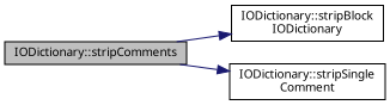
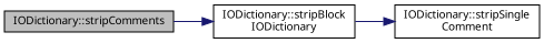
  digraph {
    fontname="Noto Sans"
    rankdir=LR
    node [color=black fillcolor=white fontname="Noto Sans" fontsize=10 shape=record style=filled]
    edge [color=midnightblue fontname="Noto Sans" fontsize=10 labelfontname=Helvetica labelfontsize=10 style=solid]
    n1 [fillcolor=grey75 fontcolor=black height=0.2 label="IODictionary::stripComments" width=0.4]
    n2 [height=0.2 label="IODictionary::stripBlock\lIODictionary" width=0.4]
    n3 [height=0.2 label="IODictionary::stripSingle\lComment" width=0.4]
    n1 -> n2
-   n1 -> n3
+   n2 -> n3
  }
